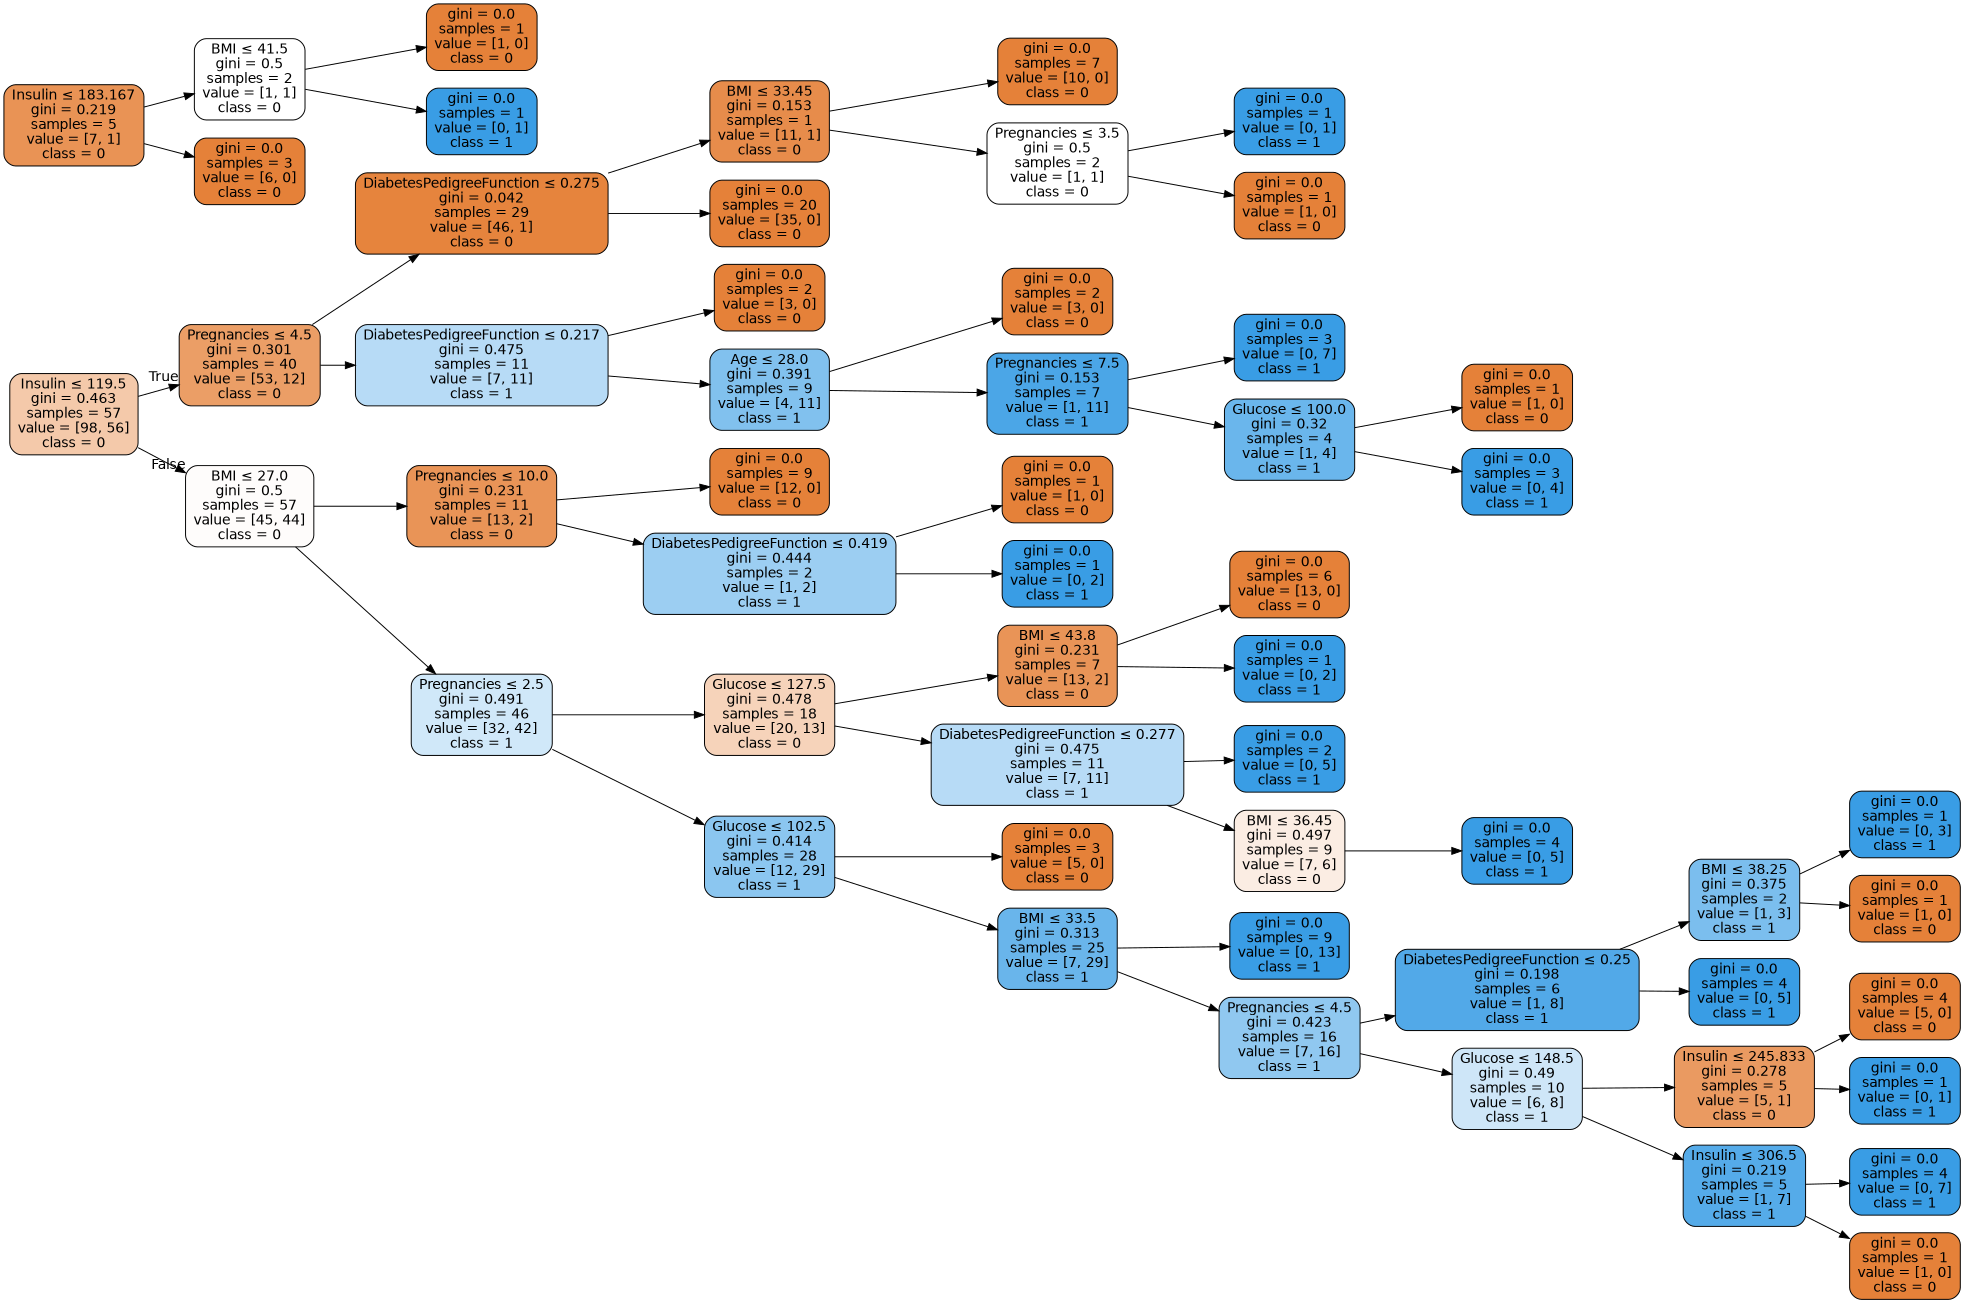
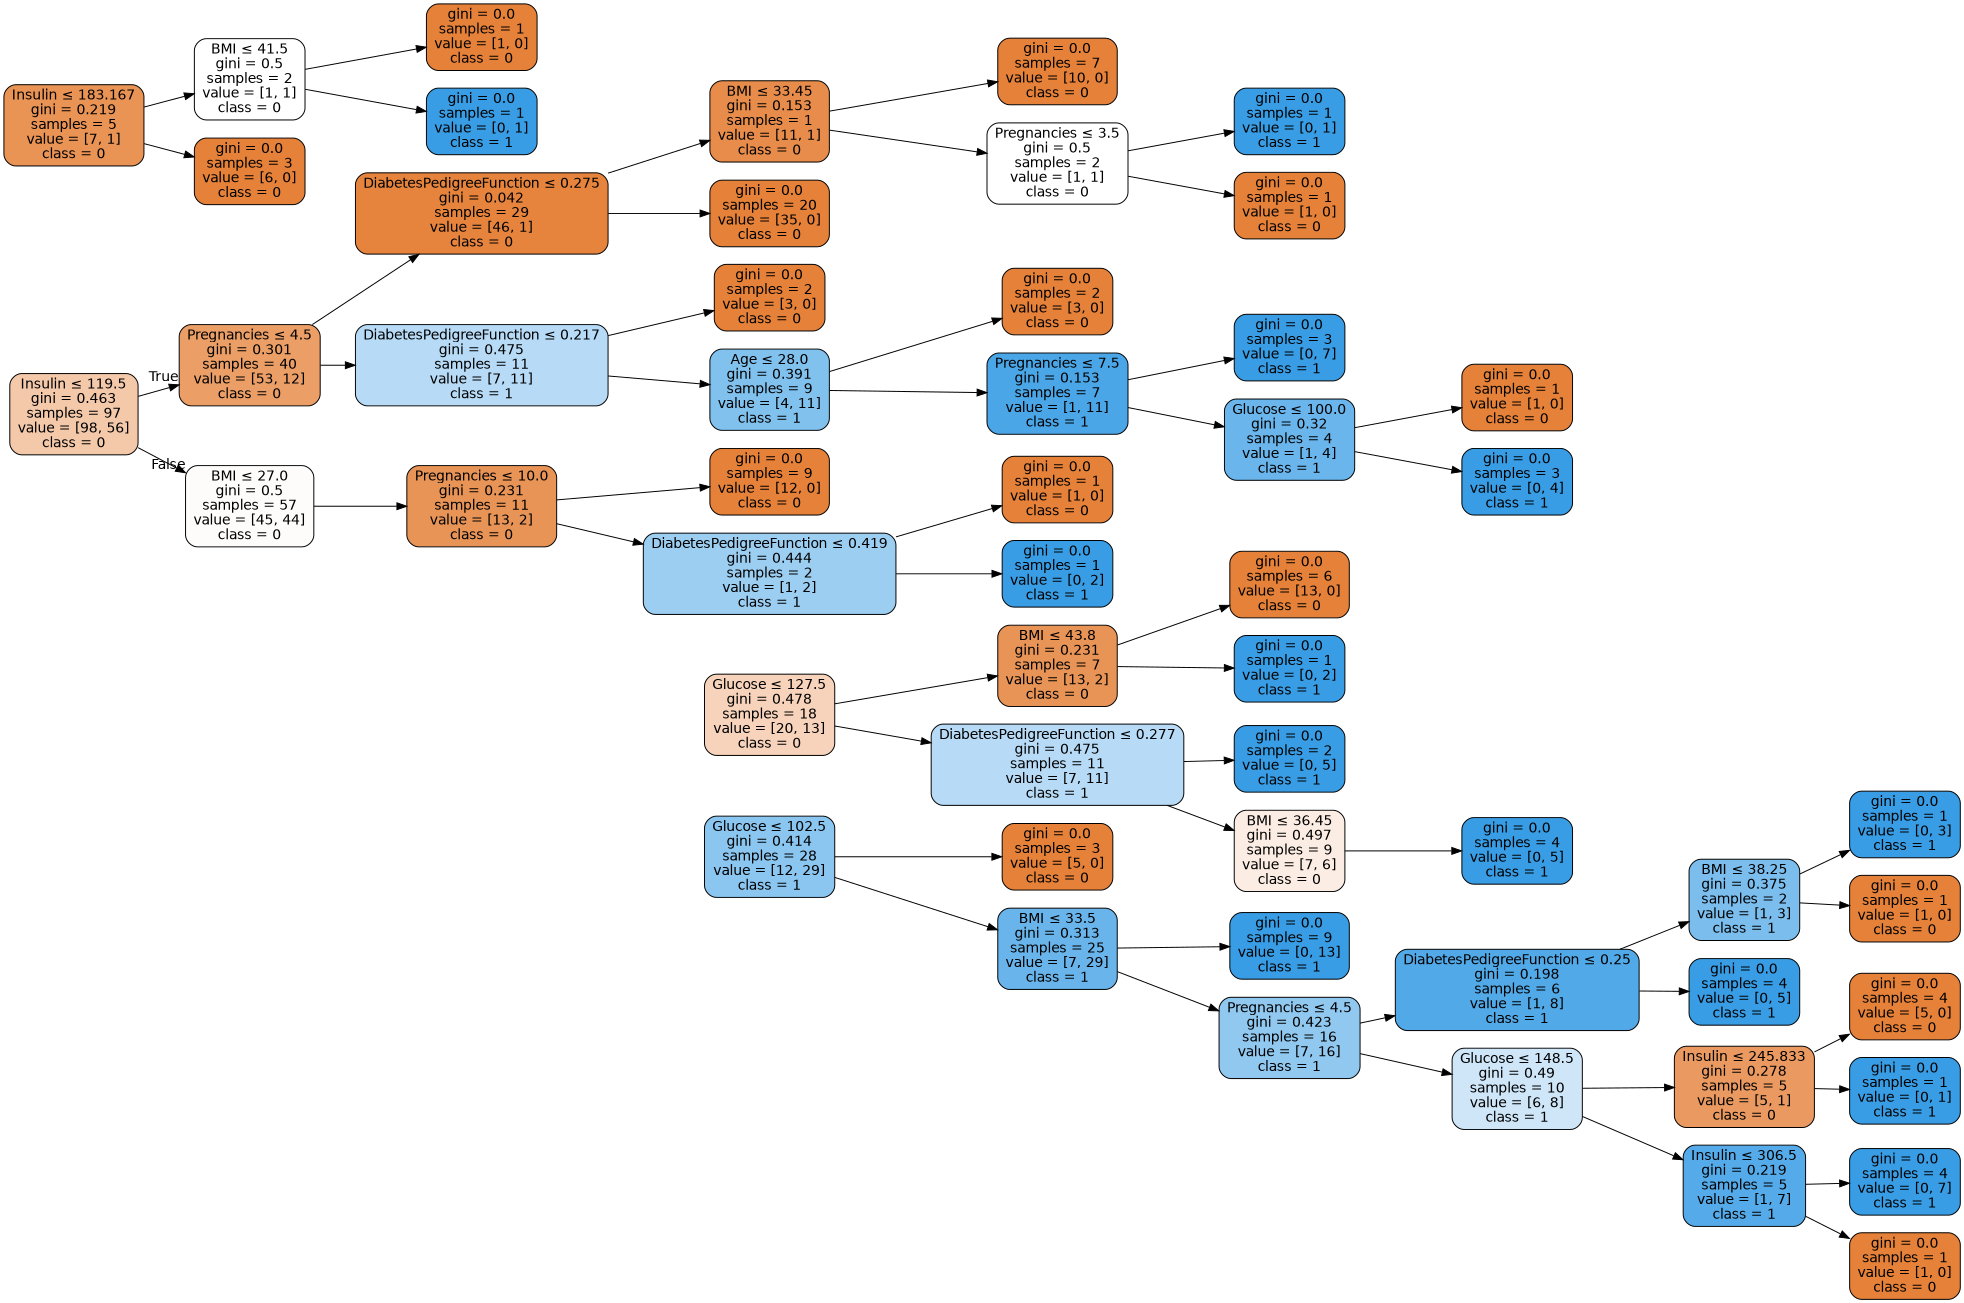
  digraph {
    rankdir=LR
    node [color=black fillcolor="#e58139" fontname=helvetica shape=box style="filled, rounded"]
    edge [fontname=helvetica]
-   n1 [fillcolor="#f4c9aa" label=<Insulin &le; 119.5<br/>gini = 0.463<br/>samples = 57<br/>value = [98, 56]<br/>class = 0>]
+   n1 [fillcolor="#f4c9aa" label=<Insulin &le; 119.5<br/>gini = 0.463<br/>samples = 97<br/>value = [98, 56]<br/>class = 0>]
    n2 [fillcolor="#eb9e66" label=<Pregnancies &le; 4.5<br/>gini = 0.301<br/>samples = 40<br/>value = [53, 12]<br/>class = 0>]
    n3 [fillcolor="#fefcfb" label=<BMI &le; 27.0<br/>gini = 0.5<br/>samples = 57<br/>value = [45, 44]<br/>class = 0>]
    n4 [fillcolor="#e6843d" label=<DiabetesPedigreeFunction &le; 0.275<br/>gini = 0.042<br/>samples = 29<br/>value = [46, 1]<br/>class = 0>]
    n5 [fillcolor="#b7dbf6" label=<DiabetesPedigreeFunction &le; 0.217<br/>gini = 0.475<br/>samples = 11<br/>value = [7, 11]<br/>class = 1>]
    n6 [fillcolor="#e99457" label=<Pregnancies &le; 10.0<br/>gini = 0.231<br/>samples = 11<br/>value = [13, 2]<br/>class = 0>]
-   n7 [fillcolor="#d0e8f9" label=<Pregnancies &le; 2.5<br/>gini = 0.491<br/>samples = 46<br/>value = [32, 42]<br/>class = 1>]
    n8 [fillcolor="#e78c4b" label=<BMI &le; 33.45<br/>gini = 0.153<br/>samples = 1<br/>value = [11, 1]<br/>class = 0>]
    n9 [label=<gini = 0.0<br/>samples = 20<br/>value = [35, 0]<br/>class = 0>]
    n10 [label=<gini = 0.0<br/>samples = 2<br/>value = [3, 0]<br/>class = 0>]
    n11 [fillcolor="#81c1ee" label=<Age &le; 28.0<br/>gini = 0.391<br/>samples = 9<br/>value = [4, 11]<br/>class = 1>]
    n12 [label=<gini = 0.0<br/>samples = 7<br/>value = [10, 0]<br/>class = 0>]
    n13 [fillcolor="#ffffff" label=<Pregnancies &le; 3.5<br/>gini = 0.5<br/>samples = 2<br/>value = [1, 1]<br/>class = 0>]
    n14 [fillcolor="#399de5" label=<gini = 0.0<br/>samples = 1<br/>value = [0, 1]<br/>class = 1>]
    n15 [label=<gini = 0.0<br/>samples = 1<br/>value = [1, 0]<br/>class = 0>]
    n16 [label=<gini = 0.0<br/>samples = 2<br/>value = [3, 0]<br/>class = 0>]
    n17 [fillcolor="#4ba6e7" label=<Pregnancies &le; 7.5<br/>gini = 0.153<br/>samples = 7<br/>value = [1, 11]<br/>class = 1>]
    n18 [fillcolor="#399de5" label=<gini = 0.0<br/>samples = 3<br/>value = [0, 7]<br/>class = 1>]
    n19 [fillcolor="#6ab6ec" label=<Glucose &le; 100.0<br/>gini = 0.32<br/>samples = 4<br/>value = [1, 4]<br/>class = 1>]
    n20 [label=<gini = 0.0<br/>samples = 1<br/>value = [1, 0]<br/>class = 0>]
    n21 [fillcolor="#399de5" label=<gini = 0.0<br/>samples = 3<br/>value = [0, 4]<br/>class = 1>]
    n22 [label=<gini = 0.0<br/>samples = 9<br/>value = [12, 0]<br/>class = 0>]
    n23 [fillcolor="#9ccef2" label=<DiabetesPedigreeFunction &le; 0.419<br/>gini = 0.444<br/>samples = 2<br/>value = [1, 2]<br/>class = 1>]
    n24 [fillcolor="#f6d3ba" label=<Glucose &le; 127.5<br/>gini = 0.478<br/>samples = 18<br/>value = [20, 13]<br/>class = 0>]
    n25 [fillcolor="#8bc6f0" label=<Glucose &le; 102.5<br/>gini = 0.414<br/>samples = 28<br/>value = [12, 29]<br/>class = 1>]
    n26 [label=<gini = 0.0<br/>samples = 1<br/>value = [1, 0]<br/>class = 0>]
    n27 [fillcolor="#399de5" label=<gini = 0.0<br/>samples = 1<br/>value = [0, 2]<br/>class = 1>]
    n28 [fillcolor="#e99457" label=<BMI &le; 43.8<br/>gini = 0.231<br/>samples = 7<br/>value = [13, 2]<br/>class = 0>]
    n29 [fillcolor="#b7dbf6" label=<DiabetesPedigreeFunction &le; 0.277<br/>gini = 0.475<br/>samples = 11<br/>value = [7, 11]<br/>class = 1>]
    n30 [label=<gini = 0.0<br/>samples = 3<br/>value = [5, 0]<br/>class = 0>]
    n31 [fillcolor="#69b5eb" label=<BMI &le; 33.5<br/>gini = 0.313<br/>samples = 25<br/>value = [7, 29]<br/>class = 1>]
    n32 [label=<gini = 0.0<br/>samples = 6<br/>value = [13, 0]<br/>class = 0>]
    n33 [fillcolor="#399de5" label=<gini = 0.0<br/>samples = 1<br/>value = [0, 2]<br/>class = 1>]
    n34 [fillcolor="#399de5" label=<gini = 0.0<br/>samples = 2<br/>value = [0, 5]<br/>class = 1>]
    n35 [fillcolor="#fbede3" label=<BMI &le; 36.45<br/>gini = 0.497<br/>samples = 9<br/>value = [7, 6]<br/>class = 0>]
    n36 [fillcolor="#399de5" label=<gini = 0.0<br/>samples = 4<br/>value = [0, 5]<br/>class = 1>]
    n37 [fillcolor="#e99355" label=<Insulin &le; 183.167<br/>gini = 0.219<br/>samples = 5<br/>value = [7, 1]<br/>class = 0>]
    n38 [fillcolor="#ffffff" label=<BMI &le; 41.5<br/>gini = 0.5<br/>samples = 2<br/>value = [1, 1]<br/>class = 0>]
    n39 [label=<gini = 0.0<br/>samples = 3<br/>value = [6, 0]<br/>class = 0>]
    n40 [label=<gini = 0.0<br/>samples = 1<br/>value = [1, 0]<br/>class = 0>]
    n41 [fillcolor="#399de5" label=<gini = 0.0<br/>samples = 1<br/>value = [0, 1]<br/>class = 1>]
    n42 [fillcolor="#399de5" label=<gini = 0.0<br/>samples = 9<br/>value = [0, 13]<br/>class = 1>]
    n43 [fillcolor="#90c8f0" label=<Pregnancies &le; 4.5<br/>gini = 0.423<br/>samples = 16<br/>value = [7, 16]<br/>class = 1>]
    n44 [fillcolor="#52a9e8" label=<DiabetesPedigreeFunction &le; 0.25<br/>gini = 0.198<br/>samples = 6<br/>value = [1, 8]<br/>class = 1>]
    n45 [fillcolor="#cee6f8" label=<Glucose &le; 148.5<br/>gini = 0.49<br/>samples = 10<br/>value = [6, 8]<br/>class = 1>]
    n46 [fillcolor="#7bbeee" label=<BMI &le; 38.25<br/>gini = 0.375<br/>samples = 2<br/>value = [1, 3]<br/>class = 1>]
    n47 [fillcolor="#399de5" label=<gini = 0.0<br/>samples = 4<br/>value = [0, 5]<br/>class = 1>]
    n48 [fillcolor="#ea9a61" label=<Insulin &le; 245.833<br/>gini = 0.278<br/>samples = 5<br/>value = [5, 1]<br/>class = 0>]
    n49 [fillcolor="#55abe9" label=<Insulin &le; 306.5<br/>gini = 0.219<br/>samples = 5<br/>value = [1, 7]<br/>class = 1>]
    n50 [fillcolor="#399de5" label=<gini = 0.0<br/>samples = 1<br/>value = [0, 3]<br/>class = 1>]
    n51 [label=<gini = 0.0<br/>samples = 1<br/>value = [1, 0]<br/>class = 0>]
    n52 [label=<gini = 0.0<br/>samples = 4<br/>value = [5, 0]<br/>class = 0>]
    n53 [fillcolor="#399de5" label=<gini = 0.0<br/>samples = 1<br/>value = [0, 1]<br/>class = 1>]
    n54 [fillcolor="#399de5" label=<gini = 0.0<br/>samples = 4<br/>value = [0, 7]<br/>class = 1>]
    n55 [label=<gini = 0.0<br/>samples = 1<br/>value = [1, 0]<br/>class = 0>]
    n1 -> n2 [headlabel=True labelangle=45 labeldistance=2.5]
    n1 -> n3 [headlabel=False labelangle=-45 labeldistance=2.5]
    n2 -> n4
    n2 -> n5
    n3 -> n6
-   n3 -> n7
    n4 -> n8
    n4 -> n9
    n5 -> n10
    n5 -> n11
    n6 -> n22
    n6 -> n23
-   n7 -> n24
-   n7 -> n25
    n8 -> n12
    n8 -> n13
    n11 -> n16
    n11 -> n17
    n13 -> n14
    n13 -> n15
    n17 -> n18
    n17 -> n19
    n19 -> n20
    n19 -> n21
    n23 -> n26
    n23 -> n27
    n24 -> n28
    n24 -> n29
    n25 -> n30
    n25 -> n31
    n28 -> n32
    n28 -> n33
    n29 -> n34
    n29 -> n35
    n31 -> n42
    n31 -> n43
    n35 -> n36
    n37 -> n38
    n37 -> n39
    n38 -> n40
    n38 -> n41
    n43 -> n44
    n43 -> n45
    n44 -> n46
    n44 -> n47
    n45 -> n48
    n45 -> n49
    n46 -> n50
    n46 -> n51
    n48 -> n52
    n48 -> n53
    n49 -> n54
    n49 -> n55
  }
